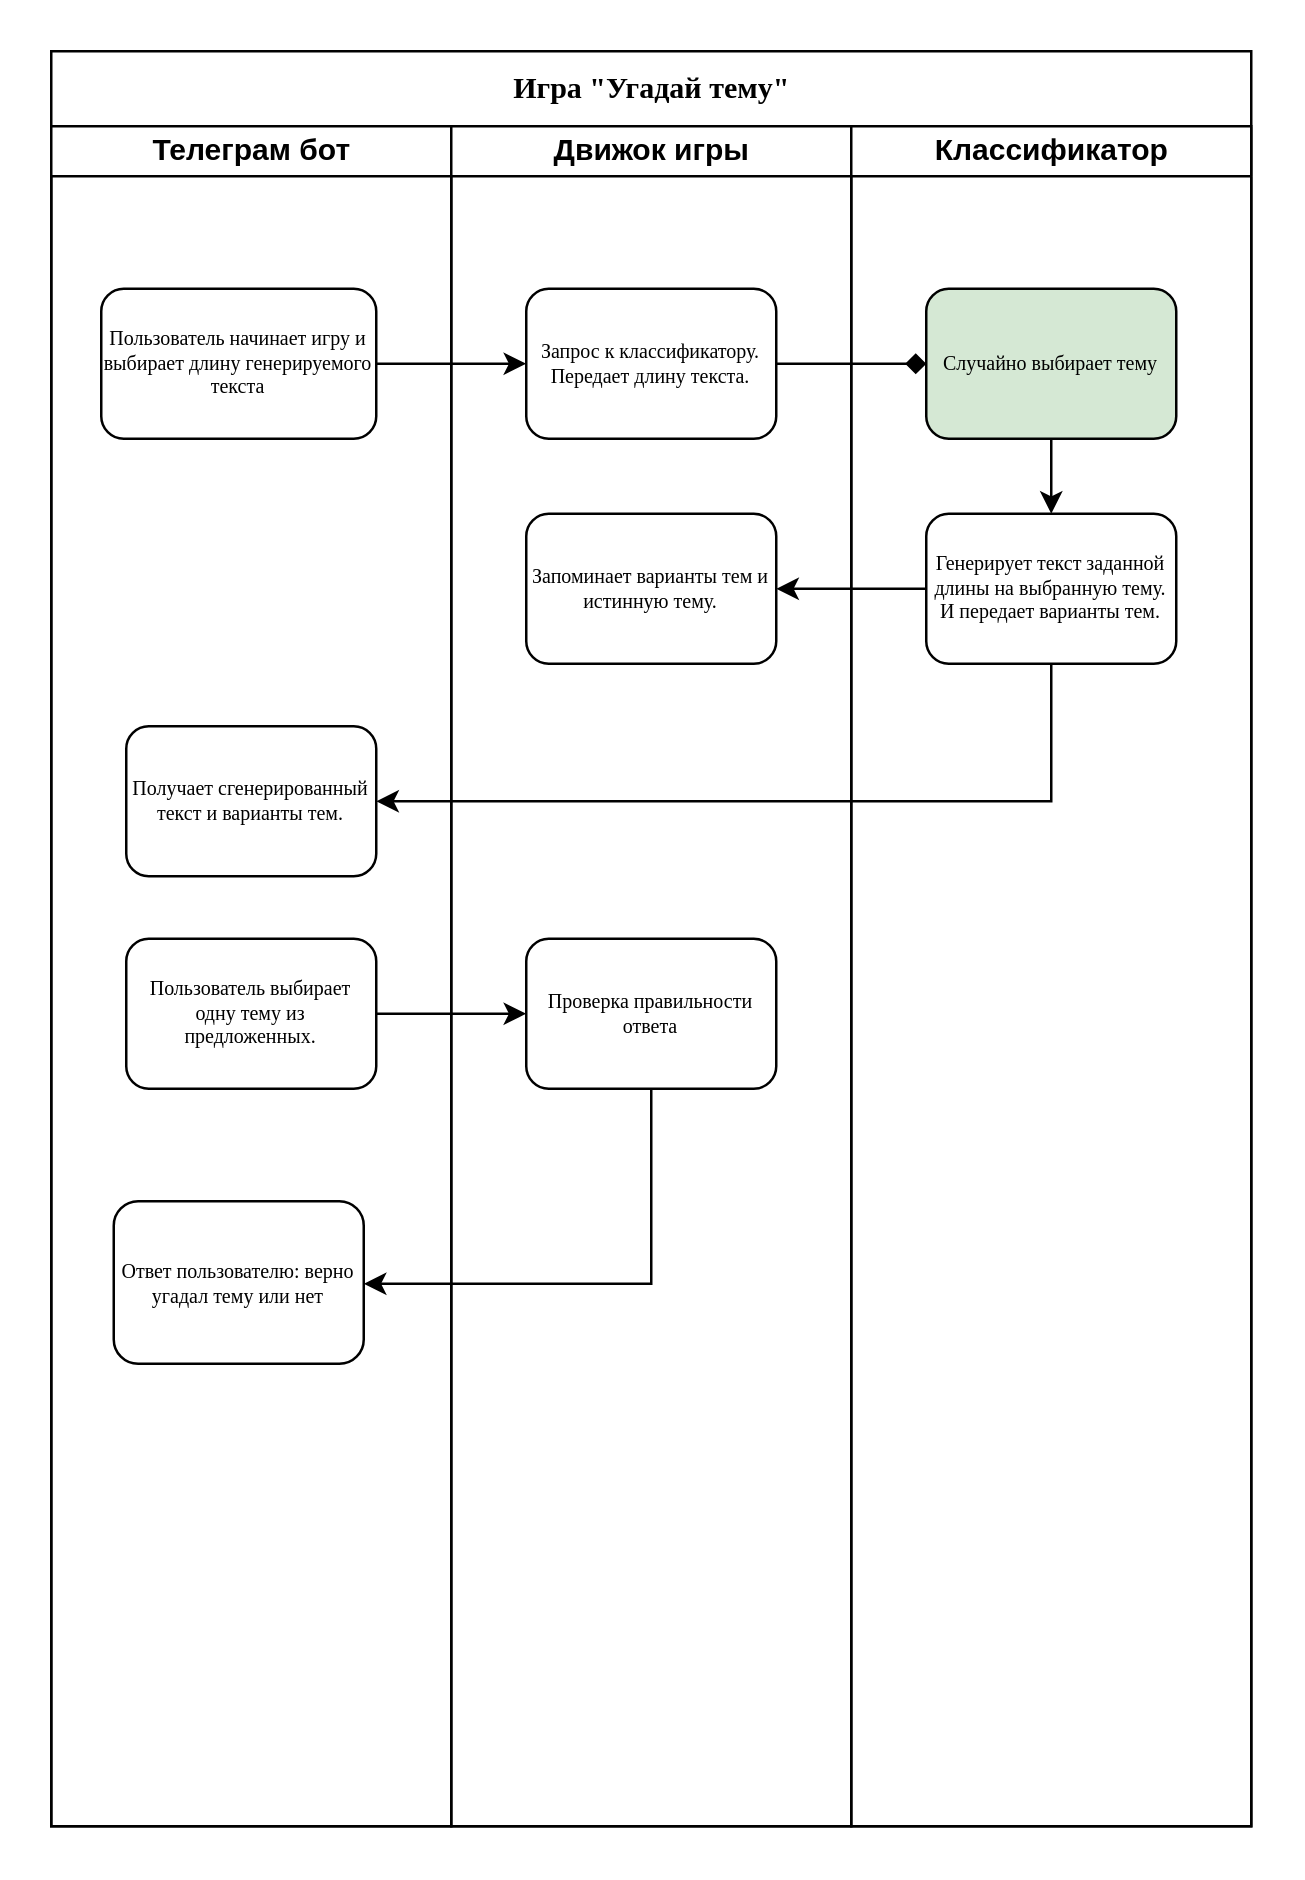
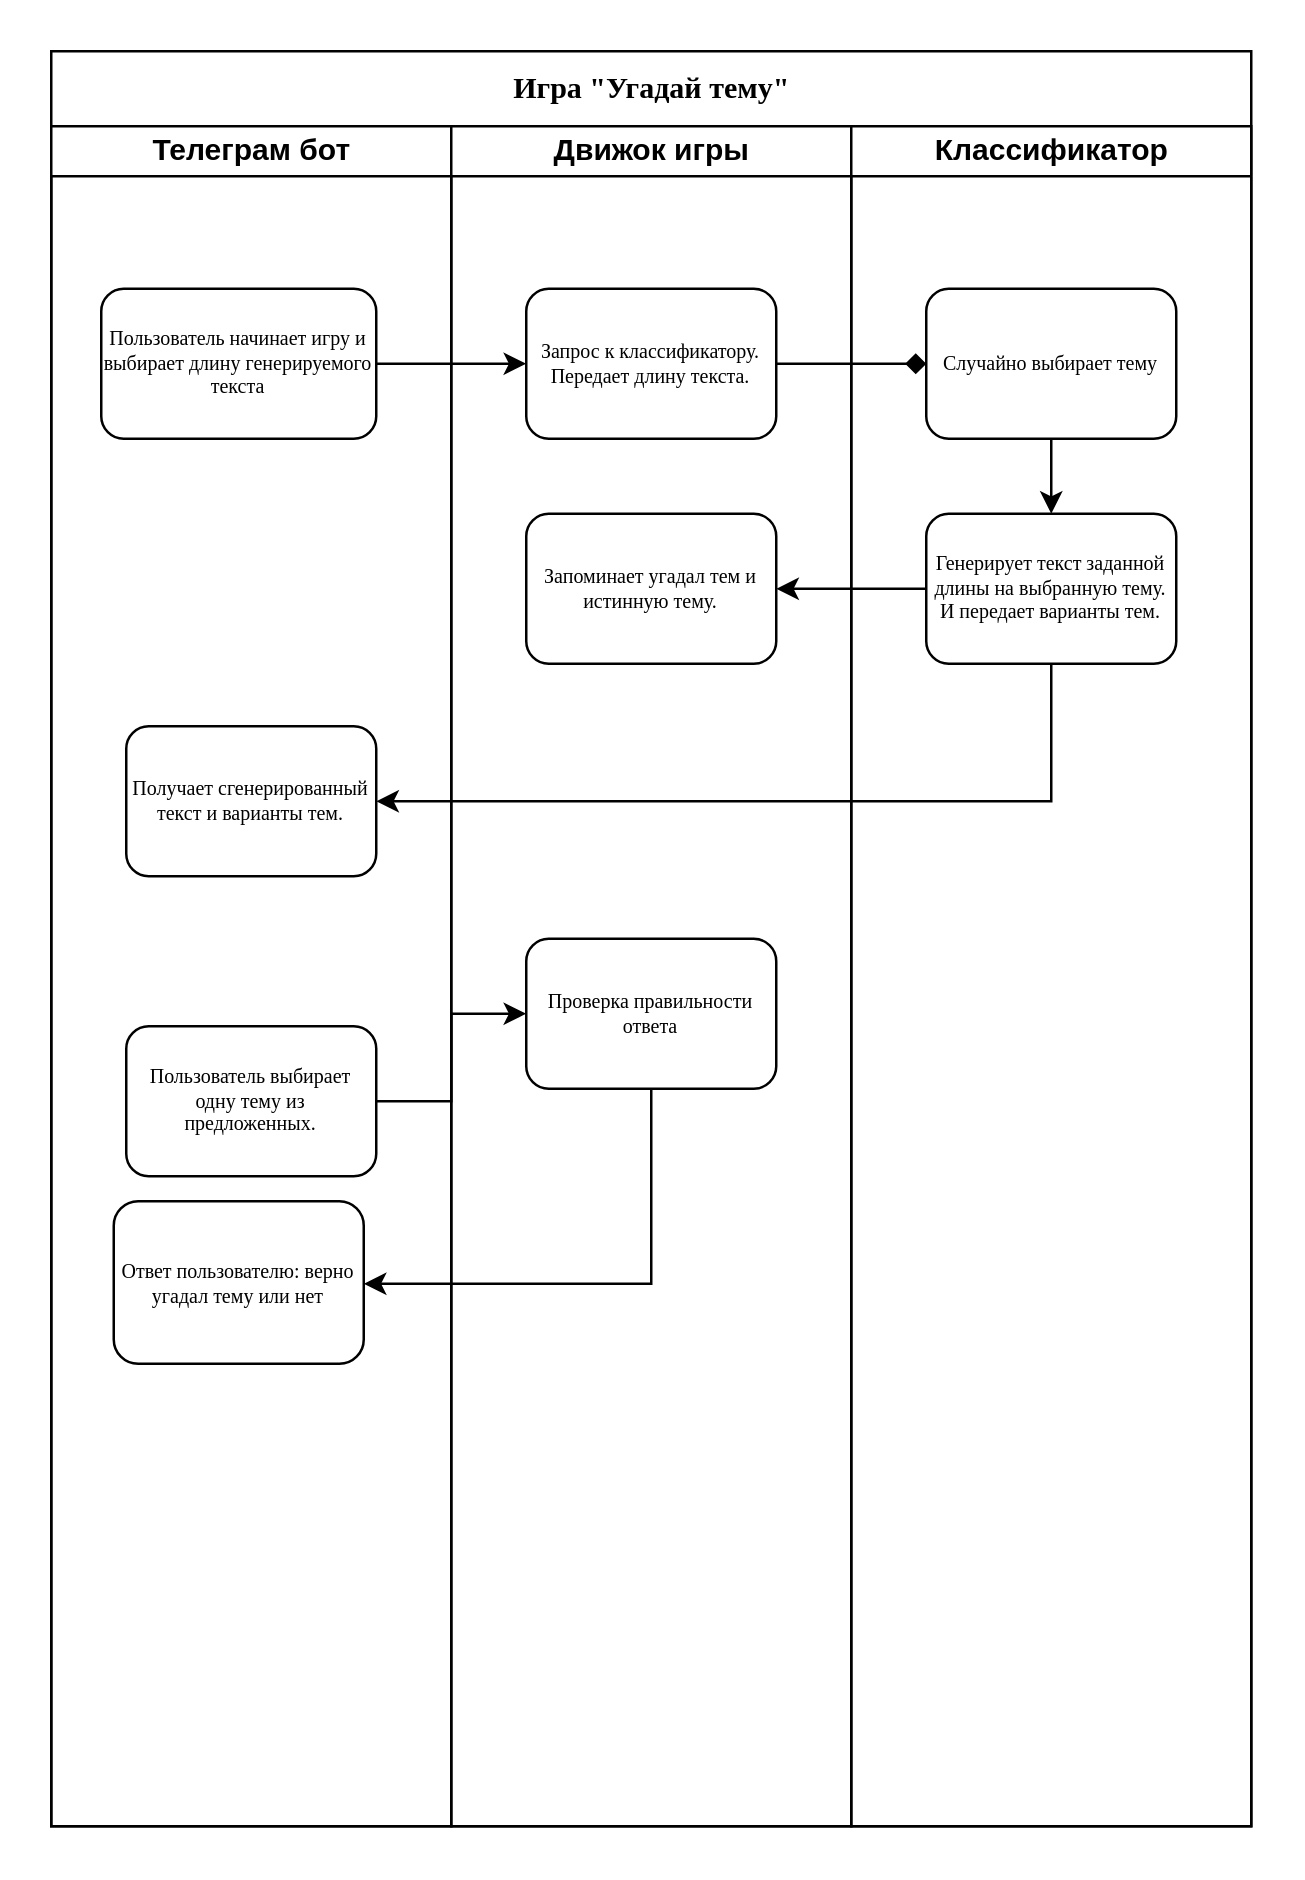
  <mxCell id="0" />
  <mxCell id="1" parent="0" />
  <mxCell id="2" value="&lt;font style=&quot;font-size: 12px&quot;&gt;Игра &quot;Угадай тему&quot;&lt;/font&gt;" style="swimlane;html=1;childLayout=stackLayout;startSize=30;rounded=0;shadow=0;labelBackgroundColor=none;strokeWidth=1;fontFamily=Verdana;fontSize=8;align=center;" parent="1" vertex="1"><mxGeometry x="20" y="20" width="480" height="710" as="geometry" /></mxCell>
  <mxCell id="3" value="Телеграм бот" style="swimlane;html=1;startSize=20;" parent="2" vertex="1"><mxGeometry y="30" width="160" height="680" as="geometry" /></mxCell>
  <mxCell id="4" value="Ответ пользователю: верно угадал тему или нет" style="rounded=1;whiteSpace=wrap;html=1;shadow=0;labelBackgroundColor=none;strokeWidth=1;fontFamily=Verdana;fontSize=8;align=center;" parent="3" vertex="1"><mxGeometry x="25" y="430" width="100" height="65" as="geometry" /></mxCell>
  <mxCell id="5" value="Получает сгенерированный текст и варианты тем." style="rounded=1;whiteSpace=wrap;html=1;shadow=0;labelBackgroundColor=none;strokeWidth=1;fontFamily=Verdana;fontSize=8;align=center;" parent="3" vertex="1"><mxGeometry x="30" y="240" width="100" height="60" as="geometry" /></mxCell>
  <mxCell id="6" value="&lt;font style=&quot;font-size: 8px&quot;&gt;Пользователь начинает игру и выбирает длину генерируемого текста&lt;/font&gt;" style="rounded=1;whiteSpace=wrap;html=1;shadow=0;labelBackgroundColor=none;strokeWidth=1;fontFamily=Verdana;fontSize=8;align=center;" parent="3" vertex="1"><mxGeometry x="20" y="65" width="110" height="60" as="geometry" /></mxCell>
- <mxCell id="7" value="Пользователь выбирает одну тему из предложенных." style="rounded=1;whiteSpace=wrap;html=1;shadow=0;labelBackgroundColor=none;strokeWidth=1;fontFamily=Verdana;fontSize=8;align=center;" parent="3" vertex="1"><mxGeometry x="30" y="325" width="100" height="60" as="geometry" /></mxCell>
+ <mxCell id="7" value="Пользователь выбирает одну тему из предложенных." style="rounded=1;whiteSpace=wrap;html=1;shadow=0;labelBackgroundColor=none;strokeWidth=1;fontFamily=Verdana;fontSize=8;align=center;" parent="3" vertex="1"><mxGeometry x="30" y="360" width="100" height="60" as="geometry" /></mxCell>
  <mxCell id="8" value="Движок игры" style="swimlane;html=1;startSize=20;" parent="2" vertex="1"><mxGeometry x="160" y="30" width="160" height="680" as="geometry" /></mxCell>
  <mxCell id="9" value="Запрос к классификатору. Передает длину текста." style="rounded=1;whiteSpace=wrap;html=1;shadow=0;labelBackgroundColor=none;strokeWidth=1;fontFamily=Verdana;fontSize=8;align=center;" parent="8" vertex="1"><mxGeometry x="30" y="65" width="100" height="60" as="geometry" /></mxCell>
- <mxCell id="10" value="Запоминает варианты тем и истинную тему." style="rounded=1;whiteSpace=wrap;html=1;shadow=0;labelBackgroundColor=none;strokeWidth=1;fontFamily=Verdana;fontSize=8;align=center;" parent="8" vertex="1"><mxGeometry x="30" y="155" width="100" height="60" as="geometry" /></mxCell>
+ <mxCell id="10" value="Запоминает угадал тем и истинную тему." style="rounded=1;whiteSpace=wrap;html=1;shadow=0;labelBackgroundColor=none;strokeWidth=1;fontFamily=Verdana;fontSize=8;align=center;" parent="8" vertex="1"><mxGeometry x="30" y="155" width="100" height="60" as="geometry" /></mxCell>
  <mxCell id="11" value="Проверка правильности ответа" style="rounded=1;whiteSpace=wrap;html=1;shadow=0;labelBackgroundColor=none;strokeWidth=1;fontFamily=Verdana;fontSize=8;align=center;" parent="8" vertex="1"><mxGeometry x="30" y="325" width="100" height="60" as="geometry" /></mxCell>
  <mxCell id="12" value="Классификатор" style="swimlane;html=1;startSize=20;" parent="2" vertex="1"><mxGeometry x="320" y="30" width="160" height="680" as="geometry" /></mxCell>
  <mxCell id="13" value="" style="edgeStyle=orthogonalEdgeStyle;rounded=0;orthogonalLoop=1;jettySize=auto;html=1;strokeWidth=1;" parent="12" source="14" target="15" edge="1"><mxGeometry relative="1" as="geometry" /></mxCell>
- <mxCell id="14" value="Случайно выбирает тему" style="rounded=1;whiteSpace=wrap;html=1;shadow=0;labelBackgroundColor=none;strokeWidth=1;fontFamily=Verdana;fontSize=8;align=center;fillColor=#d5e8d4;" parent="12" vertex="1"><mxGeometry x="30" y="65" width="100" height="60" as="geometry" /></mxCell>
+ <mxCell id="14" value="Случайно выбирает тему" style="rounded=1;whiteSpace=wrap;html=1;shadow=0;labelBackgroundColor=none;strokeWidth=1;fontFamily=Verdana;fontSize=8;align=center;" parent="12" vertex="1"><mxGeometry x="30" y="65" width="100" height="60" as="geometry" /></mxCell>
  <mxCell id="15" value="Генерирует текст заданной длины на выбранную тему. И передает варианты тем." style="rounded=1;whiteSpace=wrap;html=1;shadow=0;labelBackgroundColor=none;strokeWidth=1;fontFamily=Verdana;fontSize=8;align=center;" parent="12" vertex="1"><mxGeometry x="30" y="155" width="100" height="60" as="geometry" /></mxCell>
  <mxCell id="16" value="" style="edgeStyle=orthogonalEdgeStyle;rounded=0;orthogonalLoop=1;jettySize=auto;html=1;entryX=0;entryY=0.5;entryDx=0;entryDy=0;strokeWidth=1;" parent="2" source="6" target="9" edge="1"><mxGeometry relative="1" as="geometry"><mxPoint x="210" y="125" as="targetPoint" /></mxGeometry></mxCell>
  <mxCell id="17" value="" style="edgeStyle=orthogonalEdgeStyle;rounded=0;orthogonalLoop=1;jettySize=auto;html=1;strokeWidth=1;endArrow=diamond;" parent="2" source="9" target="14" edge="1"><mxGeometry relative="1" as="geometry" /></mxCell>
  <mxCell id="18" value="" style="edgeStyle=orthogonalEdgeStyle;rounded=0;orthogonalLoop=1;jettySize=auto;html=1;strokeWidth=1;" parent="2" source="15" target="10" edge="1"><mxGeometry relative="1" as="geometry" /></mxCell>
  <mxCell id="19" value="" style="edgeStyle=orthogonalEdgeStyle;rounded=0;orthogonalLoop=1;jettySize=auto;html=1;strokeWidth=1;" parent="2" source="15" target="5" edge="1"><mxGeometry relative="1" as="geometry"><Array as="points"><mxPoint x="400" y="300" /><mxPoint x="90" y="300" /></Array></mxGeometry></mxCell>
  <mxCell id="20" value="" style="edgeStyle=orthogonalEdgeStyle;rounded=0;orthogonalLoop=1;jettySize=auto;html=1;strokeWidth=1;" parent="2" source="7" target="11" edge="1"><mxGeometry relative="1" as="geometry" /></mxCell>
  <mxCell id="21" value="" style="edgeStyle=orthogonalEdgeStyle;rounded=0;orthogonalLoop=1;jettySize=auto;html=1;strokeWidth=1;" parent="2" source="11" target="4" edge="1"><mxGeometry relative="1" as="geometry"><Array as="points"><mxPoint x="240" y="493" /></Array></mxGeometry></mxCell>
